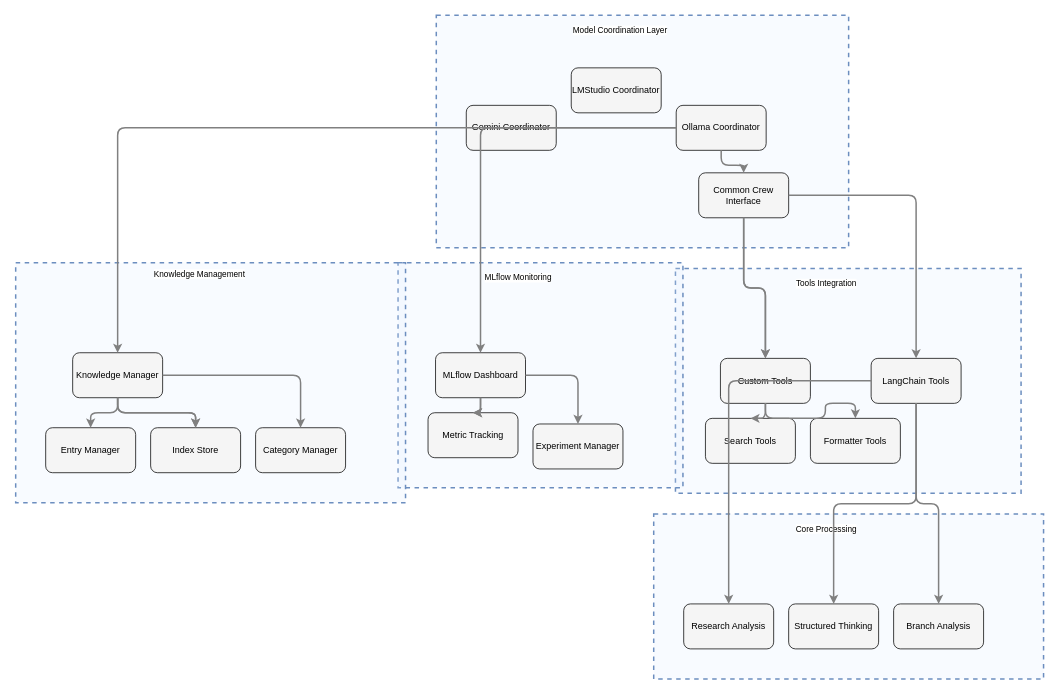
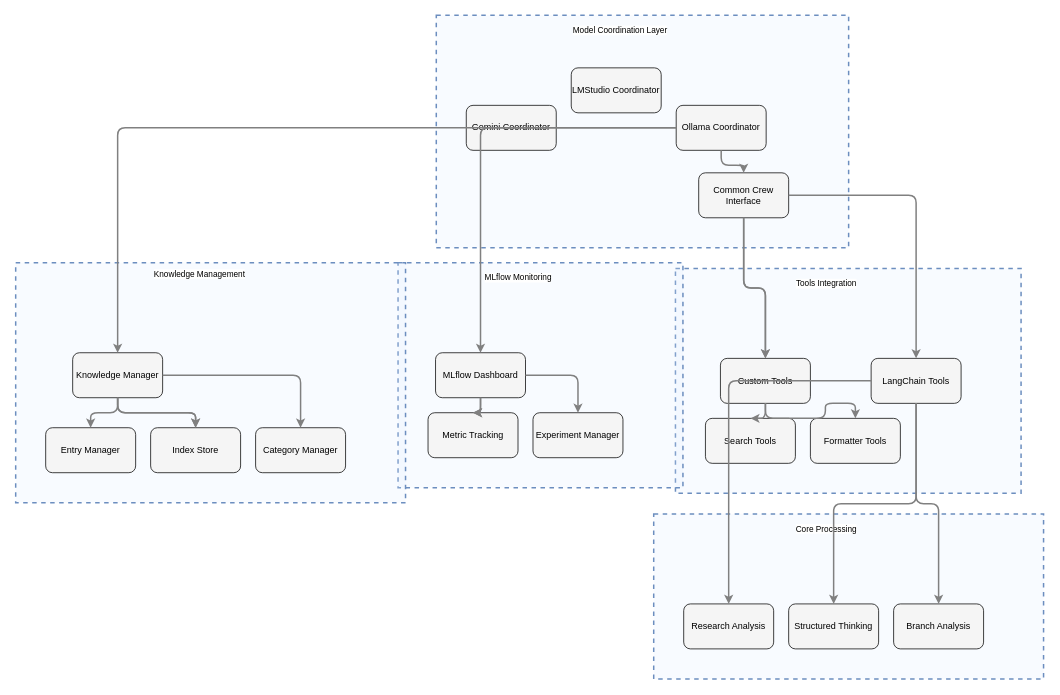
  <mxCell id="0" />
  <mxCell id="1" parent="0" />
  <mxCell id="2" value="" style="html=1;whiteSpace=wrap;container=1;fillColor=#dae8fc;strokeColor=#6c8ebf;dashed=1;fillOpacity=20;strokeWidth=2;containerType=none;recursiveResize=0;movable=1;resizable=1;autosize=0;dropTarget=0" vertex="1" parent="1"><mxGeometry x="871" y="685" width="520" height="220" as="geometry" /></mxCell>
  <mxCell id="3" value="Core Processing" style="edgeLabel;html=1;align=center;verticalAlign=middle;resizable=0;labelBackgroundColor=white;spacing=5" vertex="1" parent="1"><mxGeometry x="879" y="693" width="444" height="24" as="geometry" /></mxCell>
  <mxCell id="4" value="" style="html=1;whiteSpace=wrap;container=1;fillColor=#dae8fc;strokeColor=#6c8ebf;dashed=1;fillOpacity=20;strokeWidth=2;containerType=none;recursiveResize=0;movable=1;resizable=1;autosize=0;dropTarget=0" vertex="1" parent="1"><mxGeometry x="900" y="357.5" width="461" height="300" as="geometry" /></mxCell>
  <mxCell id="5" value="Tools Integration" style="edgeLabel;html=1;align=center;verticalAlign=middle;resizable=0;labelBackgroundColor=white;spacing=5" vertex="1" parent="1"><mxGeometry x="908" y="365.5" width="385" height="24" as="geometry" /></mxCell>
  <mxCell id="6" value="" style="html=1;whiteSpace=wrap;container=1;fillColor=#dae8fc;strokeColor=#6c8ebf;dashed=1;fillOpacity=20;strokeWidth=2;containerType=none;recursiveResize=0;movable=1;resizable=1;autosize=0;dropTarget=0" vertex="1" parent="1"><mxGeometry x="530" y="350" width="380" height="300" as="geometry" /></mxCell>
  <mxCell id="7" value="MLflow Monitoring" style="edgeLabel;html=1;align=center;verticalAlign=middle;resizable=0;labelBackgroundColor=white;spacing=5" vertex="1" parent="1"><mxGeometry x="538" y="358" width="304" height="24" as="geometry" /></mxCell>
  <mxCell id="8" value="" style="html=1;whiteSpace=wrap;container=1;fillColor=#dae8fc;strokeColor=#6c8ebf;dashed=1;fillOpacity=20;strokeWidth=2;containerType=none;recursiveResize=0;movable=1;resizable=1;autosize=0;dropTarget=0" vertex="1" parent="1"><mxGeometry x="20" y="350" width="520" height="320" as="geometry" /></mxCell>
  <mxCell id="9" value="Knowledge Management" style="edgeLabel;html=1;align=center;verticalAlign=middle;resizable=0;labelBackgroundColor=white;spacing=5" vertex="1" parent="1"><mxGeometry x="43" y="353" width="444" height="24" as="geometry" /></mxCell>
  <mxCell id="10" value="" style="html=1;whiteSpace=wrap;container=1;fillColor=#dae8fc;strokeColor=#6c8ebf;dashed=1;fillOpacity=20;strokeWidth=2;containerType=none;recursiveResize=0;movable=1;resizable=1;autosize=0;dropTarget=0" vertex="1" parent="1"><mxGeometry x="581" y="20" width="550" height="310" as="geometry" /></mxCell>
  <mxCell id="11" value="Model Coordination Layer" style="edgeLabel;html=1;align=center;verticalAlign=middle;resizable=0;labelBackgroundColor=white;spacing=5" vertex="1" parent="1"><mxGeometry x="589" y="28" width="474" height="24" as="geometry" /></mxCell>
  <mxCell id="12" value="Gemini Coordinator" style="rounded=1;whiteSpace=wrap;html=1;fillColor=#f5f5f5" vertex="1" parent="10"><mxGeometry x="40" y="120" width="120" height="60" as="geometry" /></mxCell>
  <mxCell id="13" value="LMStudio Coordinator" style="rounded=1;whiteSpace=wrap;html=1;fillColor=#f5f5f5" vertex="1" parent="10"><mxGeometry x="180" y="70" width="120" height="60" as="geometry" /></mxCell>
  <mxCell id="14" value="Ollama Coordinator" style="rounded=1;whiteSpace=wrap;html=1;fillColor=#f5f5f5" vertex="1" parent="10"><mxGeometry x="320" y="120" width="120" height="60" as="geometry" /></mxCell>
  <mxCell id="15" value="Common Crew Interface" style="rounded=1;whiteSpace=wrap;html=1;fillColor=#f5f5f5" vertex="1" parent="10"><mxGeometry x="350" y="210" width="120" height="60" as="geometry" /></mxCell>
  <mxCell id="16" value="Knowledge Manager" style="rounded=1;whiteSpace=wrap;html=1;fillColor=#f5f5f5" vertex="1" parent="8"><mxGeometry x="76" y="120" width="120" height="60" as="geometry" /></mxCell>
  <mxCell id="17" value="Index Store" style="rounded=1;whiteSpace=wrap;html=1;fillColor=#f5f5f5" vertex="1" parent="8"><mxGeometry x="180" y="220" width="120" height="60" as="geometry" /></mxCell>
  <mxCell id="18" value="Category Manager" style="rounded=1;whiteSpace=wrap;html=1;fillColor=#f5f5f5" vertex="1" parent="8"><mxGeometry x="320" y="220" width="120" height="60" as="geometry" /></mxCell>
  <mxCell id="19" value="Entry Manager" style="rounded=1;whiteSpace=wrap;html=1;fillColor=#f5f5f5" vertex="1" parent="8"><mxGeometry x="40" y="220" width="120" height="60" as="geometry" /></mxCell>
  <mxCell id="20" value="MLflow Dashboard" style="rounded=1;whiteSpace=wrap;html=1;fillColor=#f5f5f5" vertex="1" parent="6"><mxGeometry x="50" y="120" width="120" height="60" as="geometry" /></mxCell>
  <mxCell id="21" value="Metric Tracking" style="rounded=1;whiteSpace=wrap;html=1;fillColor=#f5f5f5" vertex="1" parent="6"><mxGeometry x="40" y="200" width="120" height="60" as="geometry" /></mxCell>
- <mxCell id="22" value="Experiment Manager" style="rounded=1;whiteSpace=wrap;html=1;fillColor=#f5f5f5" vertex="1" parent="6"><mxGeometry x="180" y="215" width="120" height="60" as="geometry" /></mxCell>
+ <mxCell id="22" value="Experiment Manager" style="rounded=1;whiteSpace=wrap;html=1;fillColor=#f5f5f5" vertex="1" parent="6"><mxGeometry x="180" y="200" width="120" height="60" as="geometry" /></mxCell>
  <mxCell id="23" value="LangChain Tools" style="rounded=1;whiteSpace=wrap;html=1;fillColor=#f5f5f5" vertex="1" parent="4"><mxGeometry x="261" y="120" width="120" height="60" as="geometry" /></mxCell>
  <mxCell id="24" value="Custom Tools" style="rounded=1;whiteSpace=wrap;html=1;fillColor=#f5f5f5" vertex="1" parent="4"><mxGeometry x="60" y="120" width="120" height="60" as="geometry" /></mxCell>
  <mxCell id="25" value="Formatter Tools" style="rounded=1;whiteSpace=wrap;html=1;fillColor=#f5f5f5" vertex="1" parent="4"><mxGeometry x="180" y="200" width="120" height="60" as="geometry" /></mxCell>
  <mxCell id="26" value="Search Tools" style="rounded=1;whiteSpace=wrap;html=1;fillColor=#f5f5f5" vertex="1" parent="4"><mxGeometry x="40" y="200" width="120" height="60" as="geometry" /></mxCell>
  <mxCell id="27" value="Structured Thinking" style="rounded=1;whiteSpace=wrap;html=1;fillColor=#f5f5f5" vertex="1" parent="2"><mxGeometry x="180" y="120" width="120" height="60" as="geometry" /></mxCell>
  <mxCell id="28" value="Branch Analysis" style="rounded=1;whiteSpace=wrap;html=1;fillColor=#f5f5f5" vertex="1" parent="2"><mxGeometry x="320" y="120" width="120" height="60" as="geometry" /></mxCell>
  <mxCell id="29" value="Research Analysis" style="rounded=1;whiteSpace=wrap;html=1;fillColor=#f5f5f5" vertex="1" parent="2"><mxGeometry x="40" y="120" width="120" height="60" as="geometry" /></mxCell>
  <mxCell id="30" style="edgeStyle=orthogonalEdgeStyle;rounded=1;orthogonalLoop=1;jettySize=auto;html=1;strokeColor=#808080;strokeWidth=2;jumpStyle=arc;jumpSize=10;spacing=15;labelBackgroundColor=white;labelBorderColor=none" edge="1" parent="1" source="14" target="15"><mxGeometry relative="1" as="geometry" /></mxCell>
  <mxCell id="31" style="edgeStyle=orthogonalEdgeStyle;rounded=1;orthogonalLoop=1;jettySize=auto;html=1;strokeColor=#808080;strokeWidth=2;jumpStyle=arc;jumpSize=10;spacing=15;labelBackgroundColor=white;labelBorderColor=none" edge="1" parent="1" source="15" target="24"><mxGeometry relative="1" as="geometry" /></mxCell>
  <mxCell id="32" style="edgeStyle=orthogonalEdgeStyle;rounded=1;orthogonalLoop=1;jettySize=auto;html=1;strokeColor=#808080;strokeWidth=2;jumpStyle=arc;jumpSize=10;spacing=15;labelBackgroundColor=white;labelBorderColor=none" edge="1" parent="1" source="16" target="17"><mxGeometry relative="1" as="geometry" /></mxCell>
  <mxCell id="33" style="edgeStyle=orthogonalEdgeStyle;rounded=1;orthogonalLoop=1;jettySize=auto;html=1;strokeColor=#808080;strokeWidth=2;jumpStyle=arc;jumpSize=10;spacing=15;labelBackgroundColor=white;labelBorderColor=none" edge="1" parent="1" source="16" target="18"><mxGeometry relative="1" as="geometry" /></mxCell>
  <mxCell id="34" style="edgeStyle=orthogonalEdgeStyle;rounded=1;orthogonalLoop=1;jettySize=auto;html=1;strokeColor=#808080;strokeWidth=2;jumpStyle=arc;jumpSize=10;spacing=15;labelBackgroundColor=white;labelBorderColor=none" edge="1" parent="1" source="16" target="19"><mxGeometry relative="1" as="geometry" /></mxCell>
  <mxCell id="35" style="edgeStyle=orthogonalEdgeStyle;rounded=1;orthogonalLoop=1;jettySize=auto;html=1;strokeColor=#808080;strokeWidth=2;jumpStyle=arc;jumpSize=10;spacing=15;labelBackgroundColor=white;labelBorderColor=none" edge="1" parent="1" source="20" target="21"><mxGeometry relative="1" as="geometry" /></mxCell>
  <mxCell id="36" style="edgeStyle=orthogonalEdgeStyle;rounded=1;orthogonalLoop=1;jettySize=auto;html=1;strokeColor=#808080;strokeWidth=2;jumpStyle=arc;jumpSize=10;spacing=15;labelBackgroundColor=white;labelBorderColor=none" edge="1" parent="1" source="20" target="22"><mxGeometry relative="1" as="geometry" /></mxCell>
  <mxCell id="37" style="edgeStyle=orthogonalEdgeStyle;rounded=1;orthogonalLoop=1;jettySize=auto;html=1;strokeColor=#808080;strokeWidth=2;jumpStyle=arc;jumpSize=10;spacing=15;labelBackgroundColor=white;labelBorderColor=none" edge="1" parent="1" source="23" target="27"><mxGeometry relative="1" as="geometry" /></mxCell>
  <mxCell id="38" style="edgeStyle=orthogonalEdgeStyle;rounded=1;orthogonalLoop=1;jettySize=auto;html=1;strokeColor=#808080;strokeWidth=2;jumpStyle=arc;jumpSize=10;spacing=15;labelBackgroundColor=white;labelBorderColor=none" edge="1" parent="1" source="23" target="28"><mxGeometry relative="1" as="geometry" /></mxCell>
  <mxCell id="39" style="edgeStyle=orthogonalEdgeStyle;rounded=1;orthogonalLoop=1;jettySize=auto;html=1;strokeColor=#808080;strokeWidth=2;jumpStyle=arc;jumpSize=10;spacing=15;labelBackgroundColor=white;labelBorderColor=none" edge="1" parent="1" source="23" target="29"><mxGeometry relative="1" as="geometry" /></mxCell>
  <mxCell id="40" style="edgeStyle=orthogonalEdgeStyle;rounded=1;orthogonalLoop=1;jettySize=auto;html=1;strokeColor=#808080;strokeWidth=2;jumpStyle=arc;jumpSize=10;spacing=15;labelBackgroundColor=white;labelBorderColor=none" edge="1" parent="1" source="24" target="25"><mxGeometry relative="1" as="geometry" /></mxCell>
  <mxCell id="41" style="edgeStyle=orthogonalEdgeStyle;rounded=1;orthogonalLoop=1;jettySize=auto;html=1;strokeColor=#808080;strokeWidth=2;jumpStyle=arc;jumpSize=10;spacing=15;labelBackgroundColor=white;labelBorderColor=none" edge="1" parent="1" source="24" target="26"><mxGeometry relative="1" as="geometry" /></mxCell>
  <mxCell id="42" style="edgeStyle=orthogonalEdgeStyle;rounded=1;orthogonalLoop=1;jettySize=auto;html=1;strokeColor=#808080;strokeWidth=2;jumpStyle=arc;jumpSize=10;spacing=15;labelBackgroundColor=white;labelBorderColor=none" edge="1" parent="1" source="14" target="20"><mxGeometry relative="1" as="geometry" /></mxCell>
  <mxCell id="43" style="edgeStyle=orthogonalEdgeStyle;rounded=1;orthogonalLoop=1;jettySize=auto;html=1;strokeColor=#808080;strokeWidth=2;jumpStyle=arc;jumpSize=10;spacing=15;labelBackgroundColor=white;labelBorderColor=none" edge="1" parent="1" source="20" target="21"><mxGeometry relative="1" as="geometry" /></mxCell>
  <mxCell id="44" style="edgeStyle=orthogonalEdgeStyle;rounded=1;orthogonalLoop=1;jettySize=auto;html=1;strokeColor=#808080;strokeWidth=2;jumpStyle=arc;jumpSize=10;spacing=15;labelBackgroundColor=white;labelBorderColor=none" edge="1" parent="1" source="14" target="16"><mxGeometry relative="1" as="geometry" /></mxCell>
  <mxCell id="45" style="edgeStyle=orthogonalEdgeStyle;rounded=1;orthogonalLoop=1;jettySize=auto;html=1;strokeColor=#808080;strokeWidth=2;jumpStyle=arc;jumpSize=10;spacing=15;labelBackgroundColor=white;labelBorderColor=none" edge="1" parent="1" source="16" target="17"><mxGeometry relative="1" as="geometry" /></mxCell>
  <mxCell id="46" style="edgeStyle=orthogonalEdgeStyle;rounded=1;orthogonalLoop=1;jettySize=auto;html=1;strokeColor=#808080;strokeWidth=2;jumpStyle=arc;jumpSize=10;spacing=15;labelBackgroundColor=white;labelBorderColor=none" edge="1" parent="1" source="15" target="23"><mxGeometry relative="1" as="geometry" /></mxCell>
  <mxCell id="47" style="edgeStyle=orthogonalEdgeStyle;rounded=1;orthogonalLoop=1;jettySize=auto;html=1;strokeColor=#808080;strokeWidth=2;jumpStyle=arc;jumpSize=10;spacing=15;labelBackgroundColor=white;labelBorderColor=none" edge="1" parent="1" source="15" target="24"><mxGeometry relative="1" as="geometry" /></mxCell>
